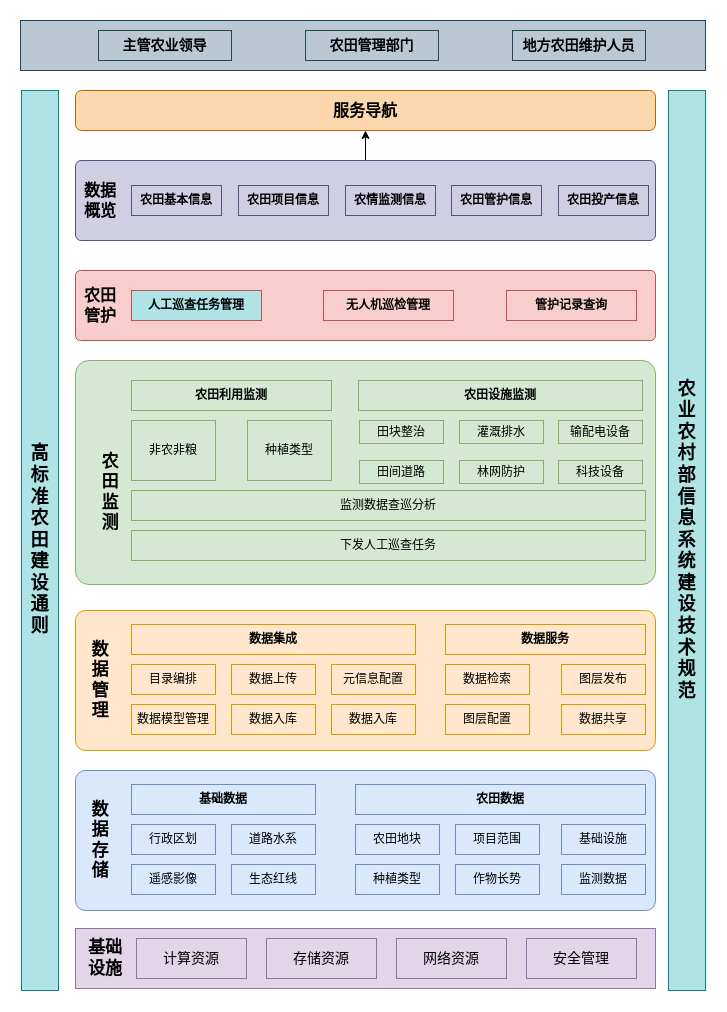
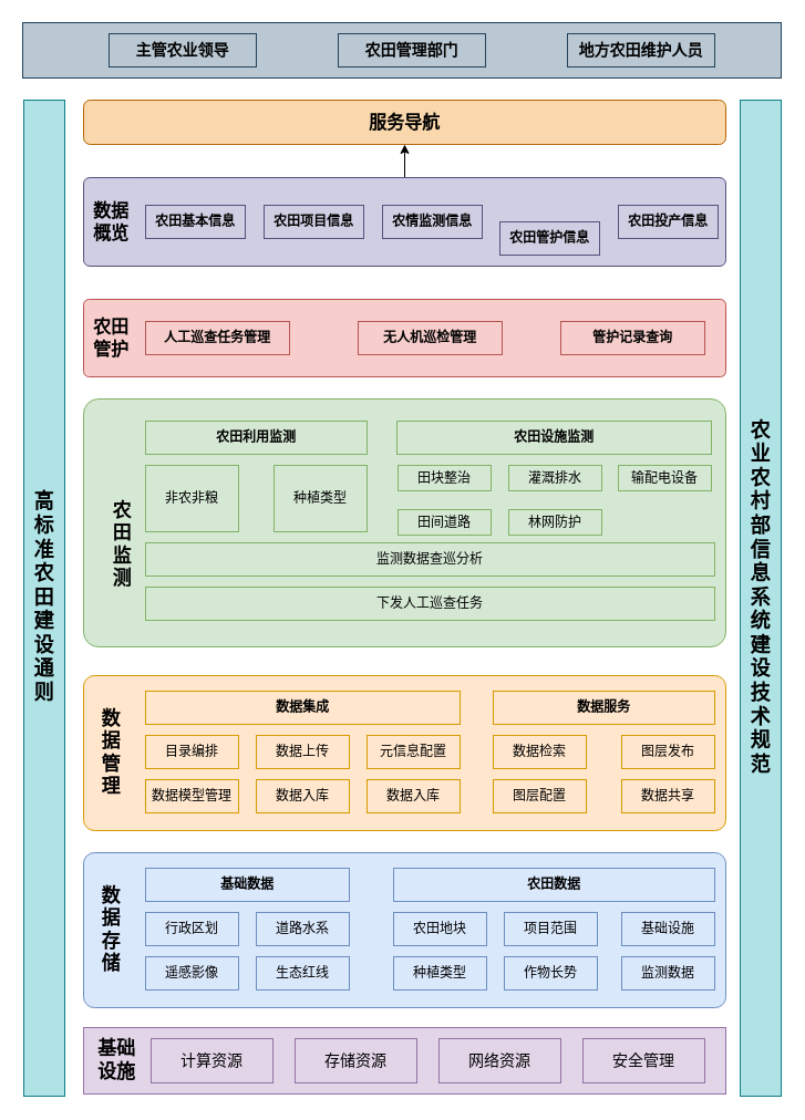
  <mxCell id="0" />
  <mxCell id="1" parent="0" />
  <mxCell id="2" value="" style="rounded=0;whiteSpace=wrap;html=1;fillColor=#e1d5e7;strokeColor=#9673a6;arcSize=7;" vertex="1" parent="1"><mxGeometry x="75" y="928" width="580" height="60" as="geometry" /></mxCell>
  <mxCell id="3" value="基础设施" style="text;html=1;align=center;verticalAlign=middle;whiteSpace=wrap;rounded=0;fontSize=17;fontStyle=1;fillColor=#e1d5e7;strokeColor=none;" vertex="1" parent="1"><mxGeometry x="85" y="943" width="40" height="30" as="geometry" /></mxCell>
  <mxCell id="4" value="计算资源" style="rounded=0;whiteSpace=wrap;html=1;fontSize=14;fillColor=#e1d5e7;strokeColor=#9673a6;" vertex="1" parent="1"><mxGeometry x="136" y="938" width="110" height="40" as="geometry" /></mxCell>
  <mxCell id="5" value="存储资源" style="rounded=0;whiteSpace=wrap;html=1;fontSize=14;fillColor=#e1d5e7;strokeColor=#9673a6;" vertex="1" parent="1"><mxGeometry x="266" y="938" width="110" height="40" as="geometry" /></mxCell>
  <mxCell id="6" value="网络资源" style="rounded=0;whiteSpace=wrap;html=1;fontSize=14;fillColor=#e1d5e7;strokeColor=#9673a6;" vertex="1" parent="1"><mxGeometry x="396" y="938" width="110" height="40" as="geometry" /></mxCell>
  <mxCell id="7" value="安全管理" style="rounded=0;whiteSpace=wrap;html=1;fontSize=14;fillColor=#e1d5e7;strokeColor=#9673a6;" vertex="1" parent="1"><mxGeometry x="526" y="938" width="110" height="40" as="geometry" /></mxCell>
  <mxCell id="8" value="" style="rounded=1;whiteSpace=wrap;html=1;fillColor=#dae8fc;strokeColor=#6c8ebf;arcSize=7;" vertex="1" parent="1"><mxGeometry x="75" y="770" width="580" height="140" as="geometry" /></mxCell>
  <mxCell id="9" value="数据存储" style="text;html=1;align=center;verticalAlign=middle;whiteSpace=wrap;rounded=0;fontSize=17;fontStyle=1;fillColor=#dae8fc;strokeColor=none;" vertex="1" parent="1"><mxGeometry x="85" y="800" width="30" height="80" as="geometry" /></mxCell>
  <mxCell id="10" value="基础数据" style="rounded=0;whiteSpace=wrap;html=1;fontStyle=1;fillColor=#dae8fc;strokeColor=#6c8ebf;" vertex="1" parent="1"><mxGeometry x="131" y="784" width="184" height="30" as="geometry" /></mxCell>
  <mxCell id="11" value="行政区划" style="rounded=0;whiteSpace=wrap;html=1;fillColor=#dae8fc;strokeColor=#6c8ebf;" vertex="1" parent="1"><mxGeometry x="131" y="824" width="84" height="30" as="geometry" /></mxCell>
  <mxCell id="12" value="遥感影像" style="rounded=0;whiteSpace=wrap;html=1;fillColor=#dae8fc;strokeColor=#6c8ebf;" vertex="1" parent="1"><mxGeometry x="131" y="864" width="84" height="30" as="geometry" /></mxCell>
  <mxCell id="13" value="道路水系" style="rounded=0;whiteSpace=wrap;html=1;fillColor=#dae8fc;strokeColor=#6c8ebf;" vertex="1" parent="1"><mxGeometry x="231" y="824" width="84" height="30" as="geometry" /></mxCell>
  <mxCell id="14" value="生态红线" style="rounded=0;whiteSpace=wrap;html=1;fillColor=#dae8fc;strokeColor=#6c8ebf;" vertex="1" parent="1"><mxGeometry x="231" y="864" width="84" height="30" as="geometry" /></mxCell>
  <mxCell id="15" value="农田数据" style="rounded=0;whiteSpace=wrap;html=1;fontStyle=1;fillColor=#dae8fc;strokeColor=#6c8ebf;" vertex="1" parent="1"><mxGeometry x="355" y="784" width="290" height="30" as="geometry" /></mxCell>
  <mxCell id="16" value="农田地块" style="rounded=0;whiteSpace=wrap;html=1;fillColor=#dae8fc;strokeColor=#6c8ebf;" vertex="1" parent="1"><mxGeometry x="355" y="824" width="84" height="30" as="geometry" /></mxCell>
  <mxCell id="17" value="种植类型" style="rounded=0;whiteSpace=wrap;html=1;fillColor=#dae8fc;strokeColor=#6c8ebf;" vertex="1" parent="1"><mxGeometry x="355" y="864" width="84" height="30" as="geometry" /></mxCell>
  <mxCell id="18" value="项目范围" style="rounded=0;whiteSpace=wrap;html=1;fillColor=#dae8fc;strokeColor=#6c8ebf;" vertex="1" parent="1"><mxGeometry x="455" y="824" width="84" height="30" as="geometry" /></mxCell>
  <mxCell id="19" value="作物长势" style="rounded=0;whiteSpace=wrap;html=1;fillColor=#dae8fc;strokeColor=#6c8ebf;" vertex="1" parent="1"><mxGeometry x="455" y="864" width="84" height="30" as="geometry" /></mxCell>
  <mxCell id="20" value="基础设施" style="rounded=0;whiteSpace=wrap;html=1;fillColor=#dae8fc;strokeColor=#6c8ebf;" vertex="1" parent="1"><mxGeometry x="561" y="824" width="84" height="30" as="geometry" /></mxCell>
  <mxCell id="21" value="监测数据" style="rounded=0;whiteSpace=wrap;html=1;fillColor=#dae8fc;strokeColor=#6c8ebf;" vertex="1" parent="1"><mxGeometry x="561" y="864" width="84" height="30" as="geometry" /></mxCell>
  <mxCell id="22" value="" style="rounded=1;whiteSpace=wrap;html=1;fillColor=#ffe6cc;strokeColor=#d79b00;arcSize=7;" vertex="1" parent="1"><mxGeometry x="75" y="610" width="580" height="140" as="geometry" /></mxCell>
  <mxCell id="23" value="数据管理" style="text;html=1;align=center;verticalAlign=middle;whiteSpace=wrap;rounded=0;fontSize=17;fontStyle=1;fillColor=#ffe6cc;strokeColor=none;" vertex="1" parent="1"><mxGeometry x="85" y="640" width="30" height="80" as="geometry" /></mxCell>
  <mxCell id="24" value="数据集成" style="rounded=0;whiteSpace=wrap;html=1;fontStyle=1;fillColor=#ffe6cc;strokeColor=#d79b00;" vertex="1" parent="1"><mxGeometry x="131" y="624" width="284" height="30" as="geometry" /></mxCell>
  <mxCell id="25" value="目录编排" style="rounded=0;whiteSpace=wrap;html=1;fillColor=#ffe6cc;strokeColor=#d79b00;" vertex="1" parent="1"><mxGeometry x="131" y="664" width="84" height="30" as="geometry" /></mxCell>
  <mxCell id="26" value="元信息配置" style="rounded=0;whiteSpace=wrap;html=1;fillColor=#ffe6cc;strokeColor=#d79b00;" vertex="1" parent="1"><mxGeometry x="331" y="664" width="84" height="30" as="geometry" /></mxCell>
  <mxCell id="27" value="数据上传" style="rounded=0;whiteSpace=wrap;html=1;fillColor=#ffe6cc;strokeColor=#d79b00;" vertex="1" parent="1"><mxGeometry x="231" y="664" width="84" height="30" as="geometry" /></mxCell>
  <mxCell id="28" value="数据入库" style="rounded=0;whiteSpace=wrap;html=1;fillColor=#ffe6cc;strokeColor=#d79b00;" vertex="1" parent="1"><mxGeometry x="231" y="704" width="84" height="30" as="geometry" /></mxCell>
  <mxCell id="29" value="数据服务" style="rounded=0;whiteSpace=wrap;html=1;fontStyle=1;fillColor=#ffe6cc;strokeColor=#d79b00;" vertex="1" parent="1"><mxGeometry x="445" y="624" width="200" height="30" as="geometry" /></mxCell>
  <mxCell id="30" value="数据检索" style="rounded=0;whiteSpace=wrap;html=1;fillColor=#ffe6cc;strokeColor=#d79b00;" vertex="1" parent="1"><mxGeometry x="445" y="664" width="84" height="30" as="geometry" /></mxCell>
  <mxCell id="31" value="图层配置" style="rounded=0;whiteSpace=wrap;html=1;fillColor=#ffe6cc;strokeColor=#d79b00;" vertex="1" parent="1"><mxGeometry x="445" y="704" width="84" height="30" as="geometry" /></mxCell>
  <mxCell id="32" value="图层发布" style="rounded=0;whiteSpace=wrap;html=1;fillColor=#ffe6cc;strokeColor=#d79b00;" vertex="1" parent="1"><mxGeometry x="561" y="664" width="84" height="30" as="geometry" /></mxCell>
  <mxCell id="33" value="数据共享" style="rounded=0;whiteSpace=wrap;html=1;fillColor=#ffe6cc;strokeColor=#d79b00;" vertex="1" parent="1"><mxGeometry x="561" y="704" width="84" height="30" as="geometry" /></mxCell>
  <mxCell id="34" value="数据模型管理" style="rounded=0;whiteSpace=wrap;html=1;fillColor=#ffe6cc;strokeColor=#d79b00;" vertex="1" parent="1"><mxGeometry x="131" y="704" width="84" height="30" as="geometry" /></mxCell>
  <mxCell id="35" value="数据入库" style="rounded=0;whiteSpace=wrap;html=1;fillColor=#ffe6cc;strokeColor=#d79b00;" vertex="1" parent="1"><mxGeometry x="331" y="704" width="84" height="30" as="geometry" /></mxCell>
  <mxCell id="36" value="" style="rounded=1;whiteSpace=wrap;html=1;fillColor=#d5e8d4;strokeColor=#82b366;arcSize=6;" vertex="1" parent="1"><mxGeometry x="75" y="360" width="580" height="224" as="geometry" /></mxCell>
  <mxCell id="37" value="农田监测" style="text;html=1;align=center;verticalAlign=middle;whiteSpace=wrap;rounded=0;fontSize=17;fontStyle=1;fillColor=#d5e8d4;strokeColor=none;" vertex="1" parent="1"><mxGeometry x="95" y="452" width="30" height="80" as="geometry" /></mxCell>
  <mxCell id="38" value="农田设施监测" style="rounded=0;whiteSpace=wrap;html=1;fontStyle=1;fillColor=#d5e8d4;strokeColor=#82b366;" vertex="1" parent="1"><mxGeometry x="358" y="380" width="284" height="30" as="geometry" /></mxCell>
  <mxCell id="39" value="田块整治" style="rounded=0;whiteSpace=wrap;html=1;fillColor=#d5e8d4;strokeColor=#82b366;" vertex="1" parent="1"><mxGeometry x="359" y="420" width="84" height="23" as="geometry" /></mxCell>
  <mxCell id="40" value="灌溉排水" style="rounded=0;whiteSpace=wrap;html=1;fillColor=#d5e8d4;strokeColor=#82b366;" vertex="1" parent="1"><mxGeometry x="459" y="420" width="84" height="23" as="geometry" /></mxCell>
  <mxCell id="41" value="林网防护" style="rounded=0;whiteSpace=wrap;html=1;fillColor=#d5e8d4;strokeColor=#82b366;" vertex="1" parent="1"><mxGeometry x="459" y="460" width="84" height="23" as="geometry" /></mxCell>
  <mxCell id="42" value="农田利用监测" style="rounded=0;whiteSpace=wrap;html=1;fontStyle=1;fillColor=#d5e8d4;strokeColor=#82b366;" vertex="1" parent="1"><mxGeometry x="131" y="380" width="200" height="30" as="geometry" /></mxCell>
  <mxCell id="43" value="非农非粮" style="rounded=0;whiteSpace=wrap;html=1;fillColor=#d5e8d4;strokeColor=#82b366;" vertex="1" parent="1"><mxGeometry x="131" y="420" width="84" height="60" as="geometry" /></mxCell>
  <mxCell id="44" value="种植类型" style="rounded=0;whiteSpace=wrap;html=1;fillColor=#d5e8d4;strokeColor=#82b366;" vertex="1" parent="1"><mxGeometry x="247" y="420" width="84" height="60" as="geometry" /></mxCell>
  <mxCell id="45" value="田间道路" style="rounded=0;whiteSpace=wrap;html=1;fillColor=#d5e8d4;strokeColor=#82b366;" vertex="1" parent="1"><mxGeometry x="359" y="460" width="84" height="23" as="geometry" /></mxCell>
  <mxCell id="46" value="下发人工巡查任务" style="rounded=0;whiteSpace=wrap;html=1;fillColor=#d5e8d4;strokeColor=#82b366;" vertex="1" parent="1"><mxGeometry x="131" y="530" width="514" height="30" as="geometry" /></mxCell>
  <mxCell id="47" value="" style="rounded=1;whiteSpace=wrap;html=1;fillColor=#f8cecc;strokeColor=#b85450;arcSize=7;" vertex="1" parent="1"><mxGeometry x="75" y="270" width="580" height="70" as="geometry" /></mxCell>
  <mxCell id="48" value="农田管护" style="text;html=1;align=center;verticalAlign=middle;whiteSpace=wrap;rounded=0;fontSize=16;fontStyle=1;fillColor=#f8cecc;strokeColor=none;" vertex="1" parent="1"><mxGeometry x="80" y="280" width="40" height="50" as="geometry" /></mxCell>
  <mxCell id="49" value="无人机巡检管理" style="rounded=0;whiteSpace=wrap;html=1;fontStyle=1;fillColor=#f8cecc;strokeColor=#b85450;" vertex="1" parent="1"><mxGeometry x="323" y="290" width="130" height="30" as="geometry" /></mxCell>
- <mxCell id="50" value="人工巡查任务管理" style="rounded=0;whiteSpace=wrap;html=1;fontStyle=1;fillColor=#b0e3e6;strokeColor=#b85450;" vertex="1" parent="1"><mxGeometry x="131" y="290" width="130" height="30" as="geometry" /></mxCell>
+ <mxCell id="50" value="人工巡查任务管理" style="rounded=0;whiteSpace=wrap;html=1;fontStyle=1;fillColor=#f8cecc;strokeColor=#b85450;" vertex="1" parent="1"><mxGeometry x="131" y="290" width="130" height="30" as="geometry" /></mxCell>
  <mxCell id="51" value="监测数据查巡分析" style="rounded=0;whiteSpace=wrap;html=1;fillColor=#d5e8d4;strokeColor=#82b366;" vertex="1" parent="1"><mxGeometry x="131" y="490" width="514" height="30" as="geometry" /></mxCell>
  <mxCell id="52" value="输配电设备" style="rounded=0;whiteSpace=wrap;html=1;fillColor=#d5e8d4;strokeColor=#82b366;" vertex="1" parent="1"><mxGeometry x="558" y="420" width="84" height="23" as="geometry" /></mxCell>
- <mxCell id="53" value="科技设备" style="rounded=0;whiteSpace=wrap;html=1;fillColor=#d5e8d4;strokeColor=#82b366;" vertex="1" parent="1"><mxGeometry x="558" y="460" width="84" height="23" as="geometry" /></mxCell>
  <mxCell id="54" value="管护记录查询" style="rounded=0;whiteSpace=wrap;html=1;fontStyle=1;fillColor=#f8cecc;strokeColor=#b85450;" vertex="1" parent="1"><mxGeometry x="506" y="290" width="130" height="30" as="geometry" /></mxCell>
  <mxCell id="55" style="edgeStyle=orthogonalEdgeStyle;rounded=0;orthogonalLoop=1;jettySize=auto;html=1;exitX=0.5;exitY=0;exitDx=0;exitDy=0;entryX=0.5;entryY=1;entryDx=0;entryDy=0;" edge="1" parent="1" source="56" target="63"><mxGeometry relative="1" as="geometry" /></mxCell>
  <mxCell id="56" value="" style="rounded=1;whiteSpace=wrap;html=1;fillColor=#d0cee2;strokeColor=#56517e;arcSize=7;" vertex="1" parent="1"><mxGeometry x="75" y="160" width="580" height="80" as="geometry" /></mxCell>
  <mxCell id="57" value="数据概览" style="text;html=1;align=center;verticalAlign=middle;whiteSpace=wrap;rounded=0;fontSize=16;fontStyle=1;fillColor=#d0cee2;strokeColor=none;" vertex="1" parent="1"><mxGeometry x="80" y="165" width="40" height="70" as="geometry" /></mxCell>
  <mxCell id="58" value="农田基本信息" style="rounded=0;whiteSpace=wrap;html=1;fontStyle=1;fillColor=#d0cee2;strokeColor=#56517e;" vertex="1" parent="1"><mxGeometry x="131" y="185" width="90" height="30" as="geometry" /></mxCell>
  <mxCell id="59" value="农田项目信息" style="rounded=0;whiteSpace=wrap;html=1;fontStyle=1;fillColor=#d0cee2;strokeColor=#56517e;" vertex="1" parent="1"><mxGeometry x="238" y="185" width="90" height="30" as="geometry" /></mxCell>
  <mxCell id="60" value="农田投产信息" style="rounded=0;whiteSpace=wrap;html=1;fontStyle=1;fillColor=#d0cee2;strokeColor=#56517e;" vertex="1" parent="1"><mxGeometry x="558" y="185" width="90" height="30" as="geometry" /></mxCell>
  <mxCell id="61" value="农情监测信息" style="rounded=0;whiteSpace=wrap;html=1;fontStyle=1;fillColor=#d0cee2;strokeColor=#56517e;" vertex="1" parent="1"><mxGeometry x="345" y="185" width="90" height="30" as="geometry" /></mxCell>
- <mxCell id="62" value="农田管护信息" style="rounded=0;whiteSpace=wrap;html=1;fontStyle=1;fillColor=#d0cee2;strokeColor=#56517e;" vertex="1" parent="1"><mxGeometry x="451" y="185" width="90" height="30" as="geometry" /></mxCell>
+ <mxCell id="62" value="农田管护信息" style="rounded=0;whiteSpace=wrap;html=1;fontStyle=1;fillColor=#d0cee2;strokeColor=#56517e;" vertex="1" parent="1"><mxGeometry x="451" y="200" width="90" height="30" as="geometry" /></mxCell>
  <mxCell id="63" value="服务导航" style="rounded=1;whiteSpace=wrap;html=1;fillColor=#fad7ac;strokeColor=#b46504;fontStyle=1;fontSize=16;" vertex="1" parent="1"><mxGeometry x="75" y="90" width="580" height="40" as="geometry" /></mxCell>
  <mxCell id="64" value="" style="rounded=0;whiteSpace=wrap;html=1;fillColor=#bac8d3;strokeColor=#23445d;fontStyle=1;fontSize=16;" vertex="1" parent="1"><mxGeometry x="20" y="20" width="685" height="50" as="geometry" /></mxCell>
  <mxCell id="65" value="主管农业领导" style="rounded=0;whiteSpace=wrap;html=1;fillColor=#bac8d3;strokeColor=#23445d;fontStyle=1;fontSize=14;" vertex="1" parent="1"><mxGeometry x="98" y="30" width="133" height="30" as="geometry" /></mxCell>
  <mxCell id="66" value="农田管理部门" style="rounded=0;whiteSpace=wrap;html=1;fillColor=#bac8d3;strokeColor=#23445d;fontStyle=1;fontSize=14;" vertex="1" parent="1"><mxGeometry x="305" y="30" width="133" height="30" as="geometry" /></mxCell>
  <mxCell id="67" value="地方农田维护人员" style="rounded=0;whiteSpace=wrap;html=1;fillColor=#bac8d3;strokeColor=#23445d;fontStyle=1;fontSize=14;" vertex="1" parent="1"><mxGeometry x="512" y="30" width="133" height="30" as="geometry" /></mxCell>
  <mxCell id="68" value="农业农村部信息系统建设技术规范" style="rounded=0;whiteSpace=wrap;html=1;fontSize=18;fillColor=#b0e3e6;strokeColor=#0e8088;fontStyle=1" vertex="1" parent="1"><mxGeometry x="668" y="90" width="37" height="900" as="geometry" /></mxCell>
  <mxCell id="69" value="高标准农田建设 通则" style="rounded=0;whiteSpace=wrap;html=1;fontSize=18;fillColor=#b0e3e6;strokeColor=#0e8088;fontStyle=1" vertex="1" parent="1"><mxGeometry x="21" y="90" width="37" height="900" as="geometry" /></mxCell>
